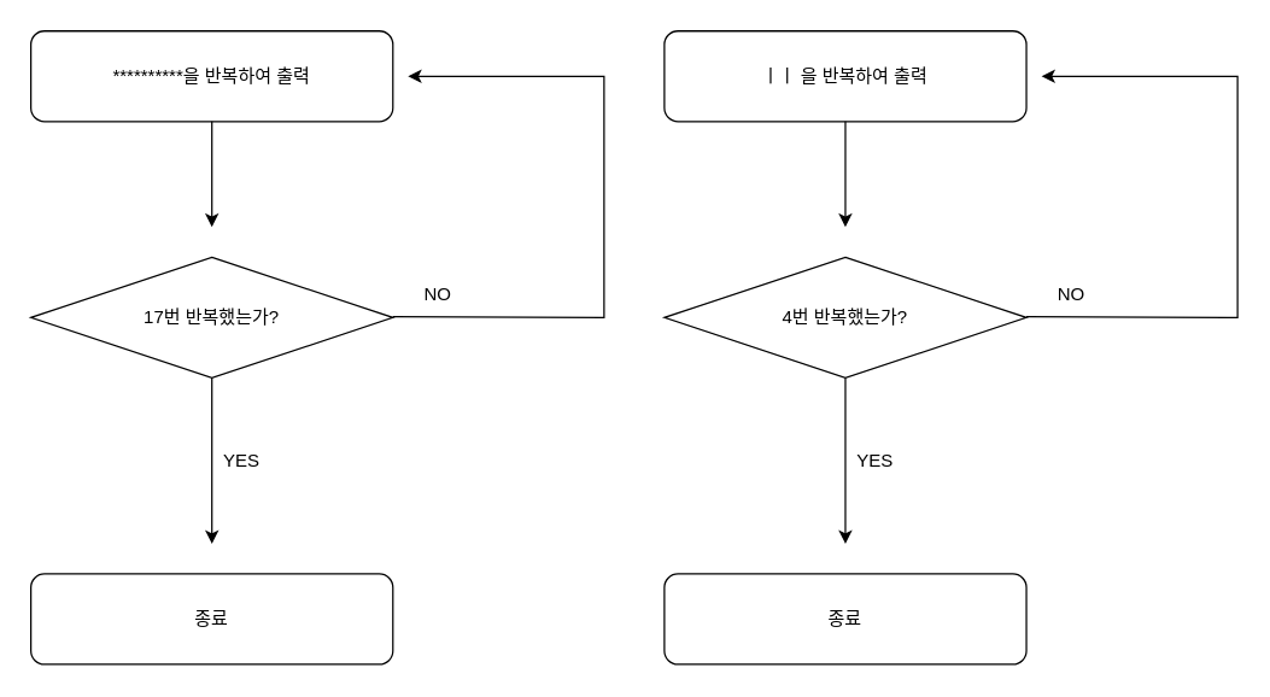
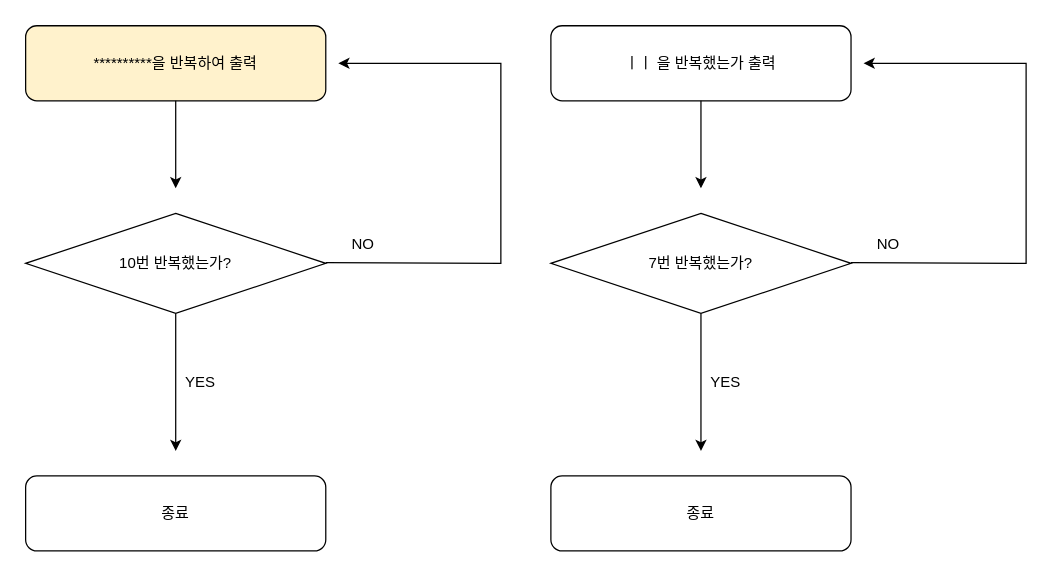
  <mxCell id="0" />
  <mxCell id="1" parent="0" />
- <mxCell id="2" value="**********을 반복하여 출력" style="rounded=1;whiteSpace=wrap;html=1;" vertex="1" parent="1"><mxGeometry x="20" y="20" width="240" height="60" as="geometry" /></mxCell>
+ <mxCell id="2" value="**********을 반복하여 출력" style="rounded=1;whiteSpace=wrap;html=1;fillColor=#fff2cc;" vertex="1" parent="1"><mxGeometry x="20" y="20" width="240" height="60" as="geometry" /></mxCell>
  <mxCell id="3" value="" style="endArrow=classic;html=1;rounded=0;exitX=0.5;exitY=1;exitDx=0;exitDy=0;" edge="1" parent="1" source="2"><mxGeometry width="50" height="50" relative="1" as="geometry"><mxPoint x="115" y="160" as="sourcePoint" /><mxPoint x="140" y="150" as="targetPoint" /></mxGeometry></mxCell>
  <mxCell id="4" value="종료" style="rounded=1;whiteSpace=wrap;html=1;" vertex="1" parent="1"><mxGeometry x="20" y="380" width="240" height="60" as="geometry" /></mxCell>
  <mxCell id="5" value="YES" style="text;html=1;strokeColor=none;fillColor=none;align=center;verticalAlign=middle;whiteSpace=wrap;rounded=0;" vertex="1" parent="1"><mxGeometry x="140" y="290" width="40" height="30" as="geometry" /></mxCell>
  <mxCell id="6" value="" style="endArrow=classic;html=1;rounded=0;exitX=0.5;exitY=1;exitDx=0;exitDy=0;" edge="1" parent="1"><mxGeometry width="50" height="50" relative="1" as="geometry"><mxPoint x="260" y="209.5" as="sourcePoint" /><mxPoint x="270" y="50" as="targetPoint" /><Array as="points"><mxPoint x="400" y="210" /><mxPoint x="400" y="50" /></Array></mxGeometry></mxCell>
  <mxCell id="7" value="NO" style="text;html=1;strokeColor=none;fillColor=none;align=center;verticalAlign=middle;whiteSpace=wrap;rounded=0;" vertex="1" parent="1"><mxGeometry x="260" y="180" width="60" height="30" as="geometry" /></mxCell>
- <mxCell id="8" value="17번 반복했는가?" style="rhombus;whiteSpace=wrap;html=1;" vertex="1" parent="1"><mxGeometry x="20" y="170" width="240" height="80" as="geometry" /></mxCell>
+ <mxCell id="8" value="10번 반복했는가?" style="rhombus;whiteSpace=wrap;html=1;" vertex="1" parent="1"><mxGeometry x="20" y="170" width="240" height="80" as="geometry" /></mxCell>
  <mxCell id="9" value="" style="endArrow=classic;html=1;rounded=0;exitX=0.5;exitY=1;exitDx=0;exitDy=0;" edge="1" parent="1" source="8"><mxGeometry width="50" height="50" relative="1" as="geometry"><mxPoint x="100" y="380" as="sourcePoint" /><mxPoint x="140" y="360" as="targetPoint" /></mxGeometry></mxCell>
- <mxCell id="10" value="ㅣㅣ 을 반복하여 출력" style="rounded=1;whiteSpace=wrap;html=1;" vertex="1" parent="1"><mxGeometry x="440" y="20" width="240" height="60" as="geometry" /></mxCell>
+ <mxCell id="10" value="ㅣㅣ 을 반복했는가 출력" style="rounded=1;whiteSpace=wrap;html=1;" vertex="1" parent="1"><mxGeometry x="440" y="20" width="240" height="60" as="geometry" /></mxCell>
  <mxCell id="11" value="" style="endArrow=classic;html=1;rounded=0;exitX=0.5;exitY=1;exitDx=0;exitDy=0;" edge="1" parent="1" source="10"><mxGeometry width="50" height="50" relative="1" as="geometry"><mxPoint x="535" y="160" as="sourcePoint" /><mxPoint x="560" y="150" as="targetPoint" /></mxGeometry></mxCell>
  <mxCell id="12" value="종료" style="rounded=1;whiteSpace=wrap;html=1;" vertex="1" parent="1"><mxGeometry x="440" y="380" width="240" height="60" as="geometry" /></mxCell>
  <mxCell id="13" value="YES" style="text;html=1;strokeColor=none;fillColor=none;align=center;verticalAlign=middle;whiteSpace=wrap;rounded=0;" vertex="1" parent="1"><mxGeometry x="560" y="290" width="40" height="30" as="geometry" /></mxCell>
  <mxCell id="14" value="" style="endArrow=classic;html=1;rounded=0;exitX=0.5;exitY=1;exitDx=0;exitDy=0;" edge="1" parent="1"><mxGeometry width="50" height="50" relative="1" as="geometry"><mxPoint x="680" y="209.5" as="sourcePoint" /><mxPoint x="690" y="50" as="targetPoint" /><Array as="points"><mxPoint x="820" y="210" /><mxPoint x="820" y="50" /></Array></mxGeometry></mxCell>
  <mxCell id="15" value="NO" style="text;html=1;strokeColor=none;fillColor=none;align=center;verticalAlign=middle;whiteSpace=wrap;rounded=0;" vertex="1" parent="1"><mxGeometry x="680" y="180" width="60" height="30" as="geometry" /></mxCell>
- <mxCell id="16" value="4번 반복했는가?" style="rhombus;whiteSpace=wrap;html=1;" vertex="1" parent="1"><mxGeometry x="440" y="170" width="240" height="80" as="geometry" /></mxCell>
+ <mxCell id="16" value="7번 반복했는가?" style="rhombus;whiteSpace=wrap;html=1;" vertex="1" parent="1"><mxGeometry x="440" y="170" width="240" height="80" as="geometry" /></mxCell>
  <mxCell id="17" value="" style="endArrow=classic;html=1;rounded=0;exitX=0.5;exitY=1;exitDx=0;exitDy=0;" edge="1" parent="1" source="16"><mxGeometry width="50" height="50" relative="1" as="geometry"><mxPoint x="520" y="380" as="sourcePoint" /><mxPoint x="560" y="360" as="targetPoint" /></mxGeometry></mxCell>
